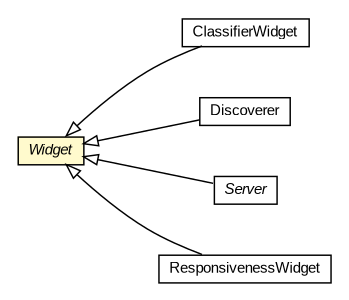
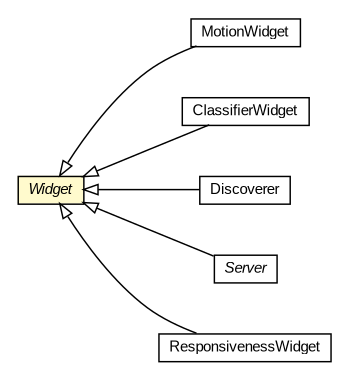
  digraph {
    nodesep=0.25
    rankdir=LR
    ranksep=0.5
    node [fontcolor=black fontname=arial fontsize=10.0 shape=plaintext]
    edge [arrowtail=empty dir=back fontname=arial fontsize=10 headport=p labelfontname=arial labelfontsize=10 tailport=p]
+   n1 [label=<<table title="context.arch.intelligibility.apps.accelerometer.MotionWidget" border="0" cellborder="1" cellspacing="0" cellpadding="2" port="p" href="../intelligibility/apps/accelerometer/MotionWidget.html"> 		<tr><td><table border="0" cellspacing="0" cellpadding="1"> <tr><td align="center" balign="center"> MotionWidget </td></tr> 		</table></td></tr> 		</table>>]
    n2 [label=<<table title="context.arch.widget.Widget" border="0" cellborder="1" cellspacing="0" cellpadding="2" port="p" bgcolor="lemonChiffon" href="./Widget.html"> 		<tr><td><table border="0" cellspacing="0" cellpadding="1"> <tr><td align="center" balign="center"><font face="arial italic"> Widget </font></td></tr> 		</table></td></tr> 		</table>>]
    n3 [label=<<table title="context.arch.widget.ClassifierWidget" border="0" cellborder="1" cellspacing="0" cellpadding="2" port="p" href="./ClassifierWidget.html"> 		<tr><td><table border="0" cellspacing="0" cellpadding="1"> <tr><td align="center" balign="center"> ClassifierWidget </td></tr> 		</table></td></tr> 		</table>>]
    n4 [label=<<table title="context.arch.discoverer.Discoverer" border="0" cellborder="1" cellspacing="0" cellpadding="2" port="p" href="../discoverer/Discoverer.html"> 		<tr><td><table border="0" cellspacing="0" cellpadding="1"> <tr><td align="center" balign="center"> Discoverer </td></tr> 		</table></td></tr> 		</table>>]
    n5 [label=<<table title="context.arch.server.Server" border="0" cellborder="1" cellspacing="0" cellpadding="2" port="p" href="../server/Server.html"> 		<tr><td><table border="0" cellspacing="0" cellpadding="1"> <tr><td align="center" balign="center"><font face="arial italic"> Server </font></td></tr> 		</table></td></tr> 		</table>>]
    n6 [label=<<table title="context.arch.intelligibility.apps.imautostatus.ResponsivenessWidget" border="0" cellborder="1" cellspacing="0" cellpadding="2" port="p" href="../intelligibility/apps/imautostatus/ResponsivenessWidget.html"> 		<tr><td><table border="0" cellspacing="0" cellpadding="1"> <tr><td align="center" balign="center"> ResponsivenessWidget </td></tr> 		</table></td></tr> 		</table>>]
+   n2 -> n1
    n2 -> n3
    n2 -> n4
    n2 -> n5
    n2 -> n6
  }
